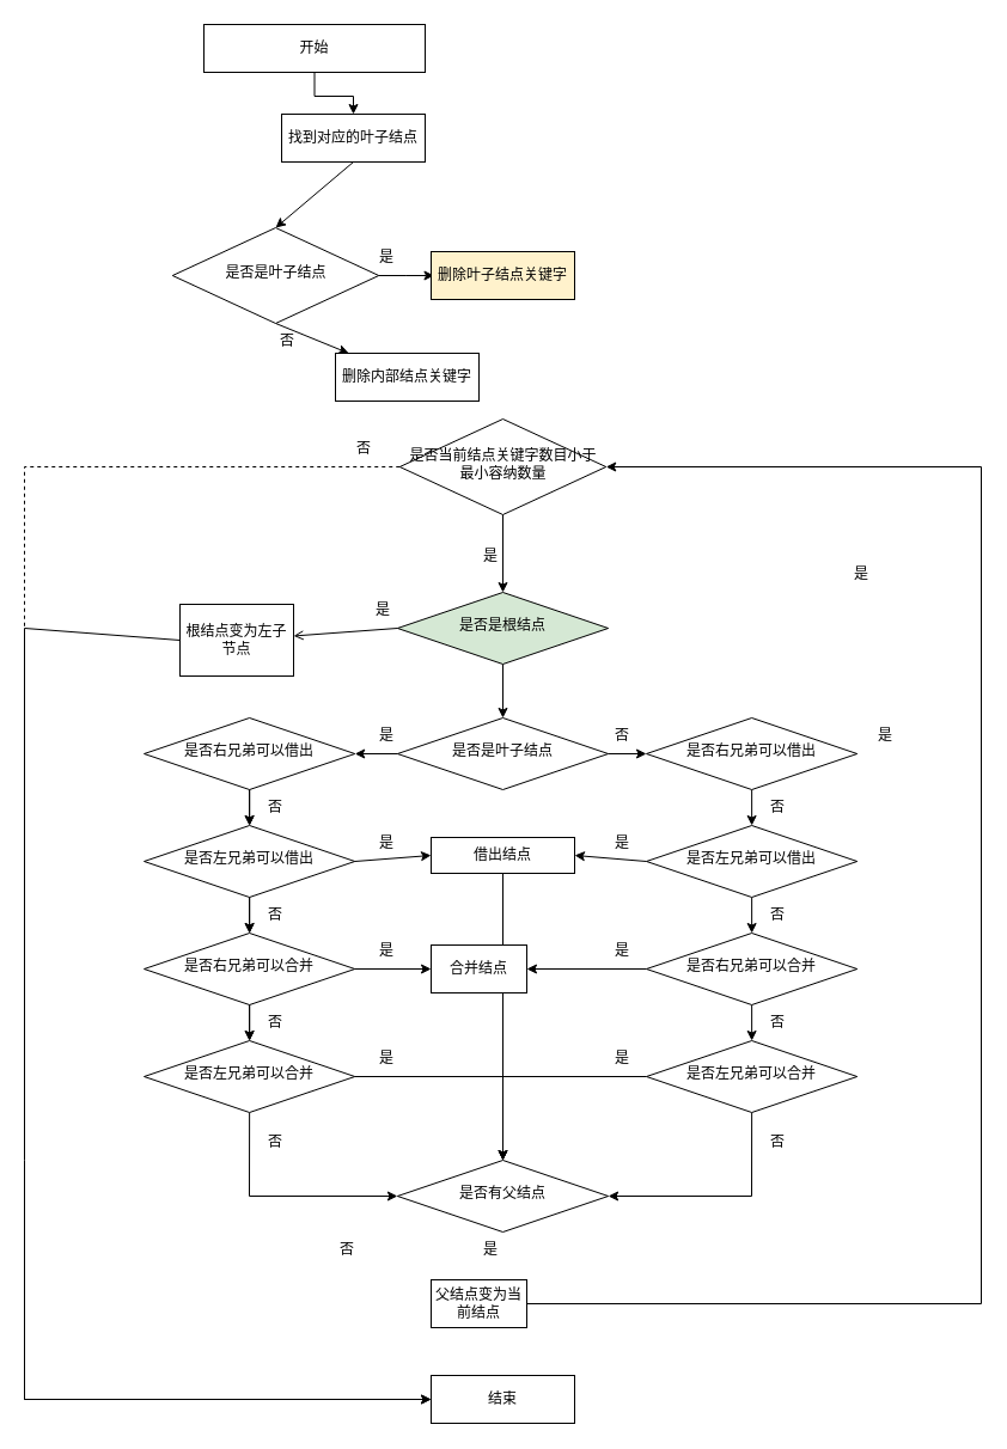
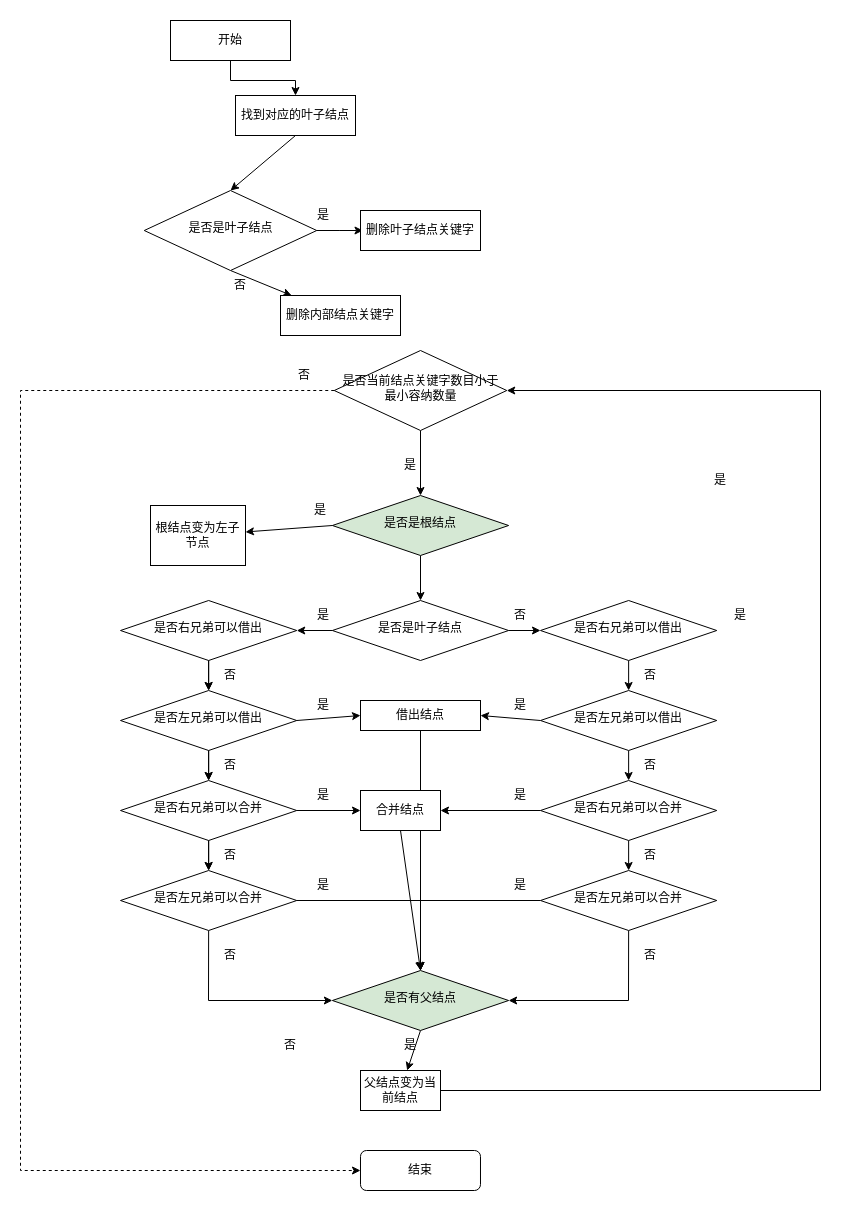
  <mxCell id="0" />
  <mxCell id="1" parent="0" />
- <mxCell id="2" value="结束" style="rounded=0;whiteSpace=wrap;html=1;fontSize=12;glass=0;strokeWidth=1;shadow=0;" vertex="1" parent="1"><mxGeometry x="359.99" y="1150" width="120" height="40" as="geometry" /></mxCell>
+ <mxCell id="2" value="结束" style="whiteSpace=wrap;html=1;fontSize=12;glass=0;strokeWidth=1;shadow=0;rounded=1;" vertex="1" parent="1"><mxGeometry x="359.99" y="1150" width="120" height="40" as="geometry" /></mxCell>
  <mxCell id="3" style="edgeStyle=none;html=1;exitX=0.5;exitY=1;exitDx=0;exitDy=0;entryX=0.5;entryY=0;entryDx=0;entryDy=0;rounded=0;" edge="1" parent="1" source="4" target="9"><mxGeometry relative="1" as="geometry" /></mxCell>
  <mxCell id="4" value="找到对应的叶子结点" style="rounded=0;whiteSpace=wrap;html=1;fontSize=12;glass=0;strokeWidth=1;shadow=0;" vertex="1" parent="1"><mxGeometry x="235" y="95" width="120" height="40" as="geometry" /></mxCell>
  <mxCell id="5" style="edgeStyle=orthogonalEdgeStyle;rounded=0;orthogonalLoop=1;jettySize=auto;html=1;exitX=0.5;exitY=1;exitDx=0;exitDy=0;entryX=0.5;entryY=0;entryDx=0;entryDy=0;" edge="1" parent="1" source="6" target="4"><mxGeometry relative="1" as="geometry"><mxPoint x="40" y="100" as="targetPoint" /></mxGeometry></mxCell>
- <mxCell id="6" value="开始" style="rounded=0;whiteSpace=wrap;html=1;fontSize=12;glass=0;strokeWidth=1;shadow=0;" vertex="1" parent="1"><mxGeometry x="170" y="20" width="185" height="40" as="geometry" /></mxCell>
+ <mxCell id="6" value="开始" style="rounded=0;whiteSpace=wrap;html=1;fontSize=12;glass=0;strokeWidth=1;shadow=0;" vertex="1" parent="1"><mxGeometry x="170" y="20" width="120" height="40" as="geometry" /></mxCell>
  <mxCell id="7" style="edgeStyle=orthogonalEdgeStyle;rounded=0;orthogonalLoop=1;jettySize=auto;html=1;exitX=1;exitY=0.5;exitDx=0;exitDy=0;" edge="1" parent="1" source="9"><mxGeometry relative="1" as="geometry"><mxPoint x="362.5" y="230" as="targetPoint" /></mxGeometry></mxCell>
  <mxCell id="8" style="edgeStyle=none;html=1;exitX=0.5;exitY=1;exitDx=0;exitDy=0;" edge="1" parent="1" source="9" target="18"><mxGeometry relative="1" as="geometry" /></mxCell>
  <mxCell id="9" value="是否是叶子结点" style="rhombus;whiteSpace=wrap;html=1;shadow=0;fontFamily=Helvetica;fontSize=12;align=center;strokeWidth=1;spacing=6;spacingTop=-4;rounded=0;" vertex="1" parent="1"><mxGeometry x="143.75" y="190" width="172.5" height="80" as="geometry" /></mxCell>
  <mxCell id="10" value="是" style="text;html=1;strokeColor=none;fillColor=none;align=center;verticalAlign=middle;whiteSpace=wrap;rounded=0;" vertex="1" parent="1"><mxGeometry x="292.5" y="200" width="60" height="30" as="geometry" /></mxCell>
  <mxCell id="11" value="否" style="text;html=1;strokeColor=none;fillColor=none;align=center;verticalAlign=middle;whiteSpace=wrap;rounded=0;" vertex="1" parent="1"><mxGeometry x="210" y="270" width="60" height="30" as="geometry" /></mxCell>
- <mxCell id="12" value="删除叶子结点关键字" style="rounded=0;whiteSpace=wrap;html=1;fontSize=12;glass=0;strokeWidth=1;shadow=0;fillColor=#fff2cc;" vertex="1" parent="1"><mxGeometry x="360" y="210" width="120" height="40" as="geometry" /></mxCell>
+ <mxCell id="12" value="删除叶子结点关键字" style="rounded=0;whiteSpace=wrap;html=1;fontSize=12;glass=0;strokeWidth=1;shadow=0;" vertex="1" parent="1"><mxGeometry x="360" y="210" width="120" height="40" as="geometry" /></mxCell>
  <mxCell id="13" style="edgeStyle=none;rounded=0;html=1;exitX=0.5;exitY=1;exitDx=0;exitDy=0;" edge="1" parent="1" source="15"><mxGeometry relative="1" as="geometry"><mxPoint x="420" y="495" as="targetPoint" /></mxGeometry></mxCell>
  <mxCell id="14" style="edgeStyle=none;rounded=0;html=1;exitX=0;exitY=0.5;exitDx=0;exitDy=0;entryX=0;entryY=0.5;entryDx=0;entryDy=0;dashed=1;" edge="1" parent="1" source="15" target="2"><mxGeometry relative="1" as="geometry"><mxPoint x="370" y="1100" as="targetPoint" /><Array as="points"><mxPoint x="20" y="390" /><mxPoint x="20" y="730" /><mxPoint x="20" y="1170" /></Array></mxGeometry></mxCell>
  <mxCell id="15" value="是否当前结点关键字数目小于最小容纳数量" style="rhombus;whiteSpace=wrap;html=1;shadow=0;fontFamily=Helvetica;fontSize=12;align=center;strokeWidth=1;spacing=6;spacingTop=-4;rounded=0;" vertex="1" parent="1"><mxGeometry x="333.75" y="350" width="172.5" height="80" as="geometry" /></mxCell>
  <mxCell id="16" value="是" style="text;html=1;strokeColor=none;fillColor=none;align=center;verticalAlign=middle;whiteSpace=wrap;rounded=0;" vertex="1" parent="1"><mxGeometry x="380" y="450" width="60" height="30" as="geometry" /></mxCell>
  <mxCell id="17" value="是" style="text;html=1;strokeColor=none;fillColor=none;align=center;verticalAlign=middle;whiteSpace=wrap;rounded=0;" vertex="1" parent="1"><mxGeometry x="690" y="465" width="60" height="30" as="geometry" /></mxCell>
  <mxCell id="18" value="删除内部结点关键字" style="rounded=0;whiteSpace=wrap;html=1;fontSize=12;glass=0;strokeWidth=1;shadow=0;" vertex="1" parent="1"><mxGeometry x="280" y="295" width="120" height="40" as="geometry" /></mxCell>
- <mxCell id="19" style="edgeStyle=none;html=1;exitX=0;exitY=0.5;exitDx=0;exitDy=0;endArrow=open;" edge="1" parent="1" source="21" target="23"><mxGeometry relative="1" as="geometry" /></mxCell>
+ <mxCell id="19" style="edgeStyle=none;html=1;exitX=0;exitY=0.5;exitDx=0;exitDy=0;" edge="1" parent="1" source="21" target="23"><mxGeometry relative="1" as="geometry" /></mxCell>
  <mxCell id="20" style="edgeStyle=none;html=1;exitX=0.5;exitY=1;exitDx=0;exitDy=0;entryX=0.5;entryY=0;entryDx=0;entryDy=0;" edge="1" parent="1" source="21" target="26"><mxGeometry relative="1" as="geometry" /></mxCell>
  <mxCell id="21" value="是否是根结点" style="rhombus;whiteSpace=wrap;html=1;shadow=0;fontFamily=Helvetica;fontSize=12;align=center;strokeWidth=1;spacing=6;spacingTop=-4;rounded=0;fillColor=#d5e8d4;" vertex="1" parent="1"><mxGeometry x="331.87" y="495" width="176.25" height="60" as="geometry" /></mxCell>
- <mxCell id="22" style="edgeStyle=none;html=1;exitX=0;exitY=0.5;exitDx=0;exitDy=0;entryX=0;entryY=0.5;entryDx=0;entryDy=0;rounded=0;" edge="1" parent="1" source="23" target="2"><mxGeometry relative="1" as="geometry"><Array as="points"><mxPoint x="20" y="525" /><mxPoint x="20" y="970" /><mxPoint x="20" y="1170" /></Array></mxGeometry></mxCell>
  <mxCell id="23" value="根结点变为左子节点" style="rounded=0;whiteSpace=wrap;html=1;fontSize=12;glass=0;strokeWidth=1;shadow=0;" vertex="1" parent="1"><mxGeometry x="150" y="505" width="95" height="60" as="geometry" /></mxCell>
  <mxCell id="24" style="edgeStyle=none;html=1;exitX=0;exitY=0.5;exitDx=0;exitDy=0;entryX=1;entryY=0.5;entryDx=0;entryDy=0;" edge="1" parent="1" source="26" target="33"><mxGeometry relative="1" as="geometry" /></mxCell>
  <mxCell id="25" style="edgeStyle=none;html=1;exitX=1;exitY=0.5;exitDx=0;exitDy=0;entryX=0;entryY=0.5;entryDx=0;entryDy=0;" edge="1" parent="1" source="26" target="44"><mxGeometry relative="1" as="geometry" /></mxCell>
  <mxCell id="26" value="是否是叶子结点" style="rhombus;whiteSpace=wrap;html=1;shadow=0;fontFamily=Helvetica;fontSize=12;align=center;strokeWidth=1;spacing=6;spacingTop=-4;rounded=0;" vertex="1" parent="1"><mxGeometry x="331.87" y="600" width="176.25" height="60" as="geometry" /></mxCell>
  <mxCell id="27" value="是" style="text;html=1;strokeColor=none;fillColor=none;align=center;verticalAlign=middle;whiteSpace=wrap;rounded=0;" vertex="1" parent="1"><mxGeometry x="290" y="495" width="60" height="30" as="geometry" /></mxCell>
  <mxCell id="28" value="是" style="text;html=1;strokeColor=none;fillColor=none;align=center;verticalAlign=middle;whiteSpace=wrap;rounded=0;" vertex="1" parent="1"><mxGeometry x="710" y="600" width="60" height="30" as="geometry" /></mxCell>
  <mxCell id="29" style="edgeStyle=none;html=1;exitX=0.5;exitY=1;exitDx=0;exitDy=0;" edge="1" parent="1" source="31" target="39"><mxGeometry relative="1" as="geometry" /></mxCell>
  <mxCell id="30" style="edgeStyle=none;rounded=0;html=1;exitX=1;exitY=0.5;exitDx=0;exitDy=0;entryX=0;entryY=0.5;entryDx=0;entryDy=0;" edge="1" parent="1" source="31" target="72"><mxGeometry relative="1" as="geometry" /></mxCell>
  <mxCell id="31" value="是否左兄弟可以借出" style="rhombus;whiteSpace=wrap;html=1;shadow=0;fontFamily=Helvetica;fontSize=12;align=center;strokeWidth=1;spacing=6;spacingTop=-4;rounded=0;" vertex="1" parent="1"><mxGeometry x="120" y="690" width="176.25" height="60" as="geometry" /></mxCell>
  <mxCell id="32" style="edgeStyle=none;html=1;exitX=0.5;exitY=1;exitDx=0;exitDy=0;" edge="1" parent="1" source="33" target="31"><mxGeometry relative="1" as="geometry" /></mxCell>
  <mxCell id="33" value="是否右兄弟可以借出" style="rhombus;whiteSpace=wrap;html=1;shadow=0;fontFamily=Helvetica;fontSize=12;align=center;strokeWidth=1;spacing=6;spacingTop=-4;rounded=0;" vertex="1" parent="1"><mxGeometry x="120" y="600" width="176.25" height="60" as="geometry" /></mxCell>
  <mxCell id="34" style="edgeStyle=none;rounded=0;html=1;exitX=1;exitY=0.5;exitDx=0;exitDy=0;entryX=0.5;entryY=0;entryDx=0;entryDy=0;" edge="1" parent="1" source="36"><mxGeometry relative="1" as="geometry"><mxPoint x="419.99" y="970" as="targetPoint" /><Array as="points"><mxPoint x="420" y="900" /></Array></mxGeometry></mxCell>
  <mxCell id="35" style="edgeStyle=none;rounded=0;html=1;exitX=0.5;exitY=1;exitDx=0;exitDy=0;entryX=0;entryY=0.5;entryDx=0;entryDy=0;" edge="1" parent="1" source="36" target="55"><mxGeometry relative="1" as="geometry"><Array as="points"><mxPoint x="208" y="1000" /></Array></mxGeometry></mxCell>
  <mxCell id="36" value="是否左兄弟可以合并" style="rhombus;whiteSpace=wrap;html=1;shadow=0;fontFamily=Helvetica;fontSize=12;align=center;strokeWidth=1;spacing=6;spacingTop=-4;rounded=0;" vertex="1" parent="1"><mxGeometry x="120" y="870" width="176.25" height="60" as="geometry" /></mxCell>
  <mxCell id="37" style="edgeStyle=none;html=1;exitX=0.5;exitY=1;exitDx=0;exitDy=0;entryX=0.5;entryY=0;entryDx=0;entryDy=0;" edge="1" parent="1" source="39" target="36"><mxGeometry relative="1" as="geometry" /></mxCell>
  <mxCell id="38" style="edgeStyle=none;rounded=0;html=1;exitX=1;exitY=0.5;exitDx=0;exitDy=0;" edge="1" parent="1" source="39" target="74"><mxGeometry relative="1" as="geometry" /></mxCell>
  <mxCell id="39" value="是否右兄弟可以合并" style="rhombus;whiteSpace=wrap;html=1;shadow=0;fontFamily=Helvetica;fontSize=12;align=center;strokeWidth=1;spacing=6;spacingTop=-4;rounded=0;" vertex="1" parent="1"><mxGeometry x="120" y="780" width="176.25" height="60" as="geometry" /></mxCell>
  <mxCell id="40" style="edgeStyle=none;html=1;exitX=0.5;exitY=1;exitDx=0;exitDy=0;" edge="1" parent="1" source="42" target="48"><mxGeometry relative="1" as="geometry" /></mxCell>
  <mxCell id="41" style="edgeStyle=none;rounded=0;html=1;exitX=0;exitY=0.5;exitDx=0;exitDy=0;entryX=1;entryY=0.5;entryDx=0;entryDy=0;" edge="1" parent="1" source="42" target="72"><mxGeometry relative="1" as="geometry" /></mxCell>
  <mxCell id="42" value="是否左兄弟可以借出" style="rhombus;whiteSpace=wrap;html=1;shadow=0;fontFamily=Helvetica;fontSize=12;align=center;strokeWidth=1;spacing=6;spacingTop=-4;rounded=0;" vertex="1" parent="1"><mxGeometry x="540" y="690" width="176.25" height="60" as="geometry" /></mxCell>
  <mxCell id="43" style="edgeStyle=none;html=1;exitX=0.5;exitY=1;exitDx=0;exitDy=0;entryX=0.5;entryY=0;entryDx=0;entryDy=0;" edge="1" parent="1" source="44" target="42"><mxGeometry relative="1" as="geometry" /></mxCell>
  <mxCell id="44" value="是否右兄弟可以借出" style="rhombus;whiteSpace=wrap;html=1;shadow=0;fontFamily=Helvetica;fontSize=12;align=center;strokeWidth=1;spacing=6;spacingTop=-4;rounded=0;" vertex="1" parent="1"><mxGeometry x="540" y="600" width="176.25" height="60" as="geometry" /></mxCell>
  <mxCell id="45" style="edgeStyle=none;rounded=0;html=1;exitX=0;exitY=0.5;exitDx=0;exitDy=0;" edge="1" parent="1"><mxGeometry relative="1" as="geometry"><mxPoint x="420" y="970" as="targetPoint" /><mxPoint x="540" y="900" as="sourcePoint" /><Array as="points"><mxPoint x="420" y="900" /></Array></mxGeometry></mxCell>
  <mxCell id="46" style="edgeStyle=none;html=1;exitX=0.5;exitY=1;exitDx=0;exitDy=0;entryX=0.5;entryY=0;entryDx=0;entryDy=0;" edge="1" parent="1" source="48"><mxGeometry relative="1" as="geometry"><mxPoint x="628.125" y="870" as="targetPoint" /></mxGeometry></mxCell>
  <mxCell id="47" style="edgeStyle=none;rounded=0;html=1;exitX=0;exitY=0.5;exitDx=0;exitDy=0;entryX=1;entryY=0.5;entryDx=0;entryDy=0;" edge="1" parent="1" source="48" target="74"><mxGeometry relative="1" as="geometry" /></mxCell>
  <mxCell id="48" value="是否右兄弟可以合并" style="rhombus;whiteSpace=wrap;html=1;shadow=0;fontFamily=Helvetica;fontSize=12;align=center;strokeWidth=1;spacing=6;spacingTop=-4;rounded=0;" vertex="1" parent="1"><mxGeometry x="540" y="780" width="176.25" height="60" as="geometry" /></mxCell>
  <mxCell id="49" value="是" style="text;html=1;strokeColor=none;fillColor=none;align=center;verticalAlign=middle;whiteSpace=wrap;rounded=0;" vertex="1" parent="1"><mxGeometry x="292.5" y="600" width="60" height="30" as="geometry" /></mxCell>
  <mxCell id="50" value="否" style="text;html=1;strokeColor=none;fillColor=none;align=center;verticalAlign=middle;whiteSpace=wrap;rounded=0;" vertex="1" parent="1"><mxGeometry x="490" y="600" width="60" height="30" as="geometry" /></mxCell>
  <mxCell id="51" value="否" style="text;html=1;strokeColor=none;fillColor=none;align=center;verticalAlign=middle;whiteSpace=wrap;rounded=0;" vertex="1" parent="1"><mxGeometry x="273.75" y="360" width="60" height="30" as="geometry" /></mxCell>
  <mxCell id="52" style="edgeStyle=none;rounded=0;html=1;exitX=0.5;exitY=1;exitDx=0;exitDy=0;entryX=1;entryY=0.5;entryDx=0;entryDy=0;" edge="1" parent="1" source="53" target="55"><mxGeometry relative="1" as="geometry"><Array as="points"><mxPoint x="628" y="1000" /></Array></mxGeometry></mxCell>
  <mxCell id="53" value="是否左兄弟可以合并" style="rhombus;whiteSpace=wrap;html=1;shadow=0;fontFamily=Helvetica;fontSize=12;align=center;strokeWidth=1;spacing=6;spacingTop=-4;rounded=0;" vertex="1" parent="1"><mxGeometry x="540" y="870" width="176.25" height="60" as="geometry" /></mxCell>
- <mxCell id="55" value="是否有父结点" style="rhombus;whiteSpace=wrap;html=1;shadow=0;fontFamily=Helvetica;fontSize=12;align=center;strokeWidth=1;spacing=6;spacingTop=-4;rounded=0;" vertex="1" parent="1"><mxGeometry x="331.87" y="970" width="176.25" height="60" as="geometry" /></mxCell>
+ <mxCell id="54" style="edgeStyle=none;rounded=0;html=1;exitX=0.5;exitY=1;exitDx=0;exitDy=0;" edge="1" parent="1" source="55" target="57"><mxGeometry relative="1" as="geometry" /></mxCell>
+ <mxCell id="55" value="是否有父结点" style="rhombus;whiteSpace=wrap;html=1;shadow=0;fontFamily=Helvetica;fontSize=12;align=center;strokeWidth=1;spacing=6;spacingTop=-4;rounded=0;fillColor=#d5e8d4;" vertex="1" parent="1"><mxGeometry x="331.87" y="970" width="176.25" height="60" as="geometry" /></mxCell>
  <mxCell id="56" style="edgeStyle=none;rounded=0;html=1;exitX=1;exitY=0.5;exitDx=0;exitDy=0;entryX=1;entryY=0.5;entryDx=0;entryDy=0;" edge="1" parent="1" source="57" target="15"><mxGeometry relative="1" as="geometry"><Array as="points"><mxPoint x="820" y="1090" /><mxPoint x="820" y="390" /></Array></mxGeometry></mxCell>
  <mxCell id="57" value="父结点变为当前结点" style="rounded=0;whiteSpace=wrap;html=1;fontSize=12;glass=0;strokeWidth=1;shadow=0;" vertex="1" parent="1"><mxGeometry x="360" y="1070" width="80" height="40" as="geometry" /></mxCell>
  <mxCell id="58" value="是" style="text;html=1;strokeColor=none;fillColor=none;align=center;verticalAlign=middle;whiteSpace=wrap;rounded=0;" vertex="1" parent="1"><mxGeometry x="380" y="1030" width="60" height="30" as="geometry" /></mxCell>
  <mxCell id="59" value="否" style="text;html=1;strokeColor=none;fillColor=none;align=center;verticalAlign=middle;whiteSpace=wrap;rounded=0;" vertex="1" parent="1"><mxGeometry x="620" y="660" width="60" height="30" as="geometry" /></mxCell>
  <mxCell id="60" value="否" style="text;html=1;strokeColor=none;fillColor=none;align=center;verticalAlign=middle;whiteSpace=wrap;rounded=0;" vertex="1" parent="1"><mxGeometry x="620" y="750" width="60" height="30" as="geometry" /></mxCell>
  <mxCell id="61" value="否" style="text;html=1;strokeColor=none;fillColor=none;align=center;verticalAlign=middle;whiteSpace=wrap;rounded=0;" vertex="1" parent="1"><mxGeometry x="620" y="840" width="60" height="30" as="geometry" /></mxCell>
  <mxCell id="62" value="否" style="text;html=1;strokeColor=none;fillColor=none;align=center;verticalAlign=middle;whiteSpace=wrap;rounded=0;" vertex="1" parent="1"><mxGeometry x="620" y="940" width="60" height="30" as="geometry" /></mxCell>
  <mxCell id="63" style="edgeStyle=none;html=1;exitX=0.5;exitY=1;exitDx=0;exitDy=0;" edge="1" parent="1"><mxGeometry relative="1" as="geometry"><mxPoint x="208.125" y="750" as="sourcePoint" /><mxPoint x="208.125" y="780" as="targetPoint" /></mxGeometry></mxCell>
  <mxCell id="64" style="edgeStyle=none;html=1;exitX=0.5;exitY=1;exitDx=0;exitDy=0;entryX=0.5;entryY=0;entryDx=0;entryDy=0;" edge="1" parent="1"><mxGeometry relative="1" as="geometry"><mxPoint x="208.125" y="660" as="sourcePoint" /><mxPoint x="208.125" y="690" as="targetPoint" /></mxGeometry></mxCell>
  <mxCell id="65" style="edgeStyle=none;html=1;exitX=0.5;exitY=1;exitDx=0;exitDy=0;entryX=0.5;entryY=0;entryDx=0;entryDy=0;" edge="1" parent="1"><mxGeometry relative="1" as="geometry"><mxPoint x="208.125" y="840" as="sourcePoint" /><mxPoint x="208.125" y="870" as="targetPoint" /></mxGeometry></mxCell>
  <mxCell id="66" value="否" style="text;html=1;strokeColor=none;fillColor=none;align=center;verticalAlign=middle;whiteSpace=wrap;rounded=0;" vertex="1" parent="1"><mxGeometry x="200" y="660" width="60" height="30" as="geometry" /></mxCell>
  <mxCell id="67" value="否" style="text;html=1;strokeColor=none;fillColor=none;align=center;verticalAlign=middle;whiteSpace=wrap;rounded=0;" vertex="1" parent="1"><mxGeometry x="200" y="750" width="60" height="30" as="geometry" /></mxCell>
  <mxCell id="68" value="否" style="text;html=1;strokeColor=none;fillColor=none;align=center;verticalAlign=middle;whiteSpace=wrap;rounded=0;" vertex="1" parent="1"><mxGeometry x="200" y="840" width="60" height="30" as="geometry" /></mxCell>
  <mxCell id="69" value="否" style="text;html=1;strokeColor=none;fillColor=none;align=center;verticalAlign=middle;whiteSpace=wrap;rounded=0;" vertex="1" parent="1"><mxGeometry x="200" y="940" width="60" height="30" as="geometry" /></mxCell>
  <mxCell id="70" value="否" style="text;html=1;strokeColor=none;fillColor=none;align=center;verticalAlign=middle;whiteSpace=wrap;rounded=0;" vertex="1" parent="1"><mxGeometry x="260" y="1030" width="60" height="30" as="geometry" /></mxCell>
  <mxCell id="71" style="edgeStyle=none;rounded=0;html=1;exitX=0.5;exitY=1;exitDx=0;exitDy=0;" edge="1" parent="1" source="72"><mxGeometry relative="1" as="geometry"><mxPoint x="420" y="970" as="targetPoint" /></mxGeometry></mxCell>
  <mxCell id="72" value="借出结点" style="rounded=0;whiteSpace=wrap;html=1;fontSize=12;glass=0;strokeWidth=1;shadow=0;" vertex="1" parent="1"><mxGeometry x="360" y="700" width="120" height="30" as="geometry" /></mxCell>
+ <mxCell id="73" style="edgeStyle=none;rounded=0;html=1;exitX=0.5;exitY=1;exitDx=0;exitDy=0;entryX=0.5;entryY=0;entryDx=0;entryDy=0;" edge="1" parent="1" source="74" target="55"><mxGeometry relative="1" as="geometry" /></mxCell>
  <mxCell id="74" value="合并结点" style="rounded=0;whiteSpace=wrap;html=1;fontSize=12;glass=0;strokeWidth=1;shadow=0;" vertex="1" parent="1"><mxGeometry x="360" y="790" width="80" height="40" as="geometry" /></mxCell>
  <mxCell id="75" value="是" style="text;html=1;strokeColor=none;fillColor=none;align=center;verticalAlign=middle;whiteSpace=wrap;rounded=0;" vertex="1" parent="1"><mxGeometry x="292.5" y="690" width="60" height="30" as="geometry" /></mxCell>
  <mxCell id="76" value="是" style="text;html=1;strokeColor=none;fillColor=none;align=center;verticalAlign=middle;whiteSpace=wrap;rounded=0;" vertex="1" parent="1"><mxGeometry x="292.5" y="780" width="60" height="30" as="geometry" /></mxCell>
  <mxCell id="77" value="是" style="text;html=1;strokeColor=none;fillColor=none;align=center;verticalAlign=middle;whiteSpace=wrap;rounded=0;" vertex="1" parent="1"><mxGeometry x="292.5" y="870" width="60" height="30" as="geometry" /></mxCell>
  <mxCell id="78" value="是" style="text;html=1;strokeColor=none;fillColor=none;align=center;verticalAlign=middle;whiteSpace=wrap;rounded=0;" vertex="1" parent="1"><mxGeometry x="490" y="690" width="60" height="30" as="geometry" /></mxCell>
  <mxCell id="79" value="是" style="text;html=1;strokeColor=none;fillColor=none;align=center;verticalAlign=middle;whiteSpace=wrap;rounded=0;" vertex="1" parent="1"><mxGeometry x="490" y="780" width="60" height="30" as="geometry" /></mxCell>
  <mxCell id="80" value="是" style="text;html=1;strokeColor=none;fillColor=none;align=center;verticalAlign=middle;whiteSpace=wrap;rounded=0;" vertex="1" parent="1"><mxGeometry x="490" y="870" width="60" height="30" as="geometry" /></mxCell>
